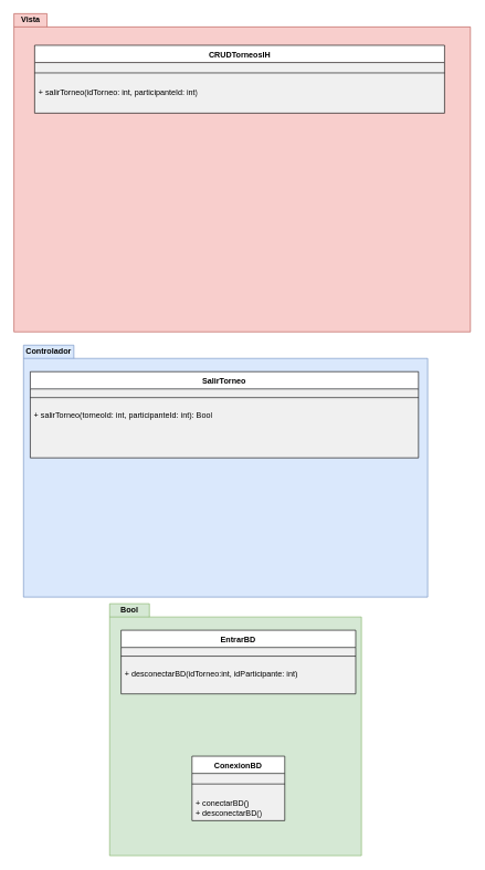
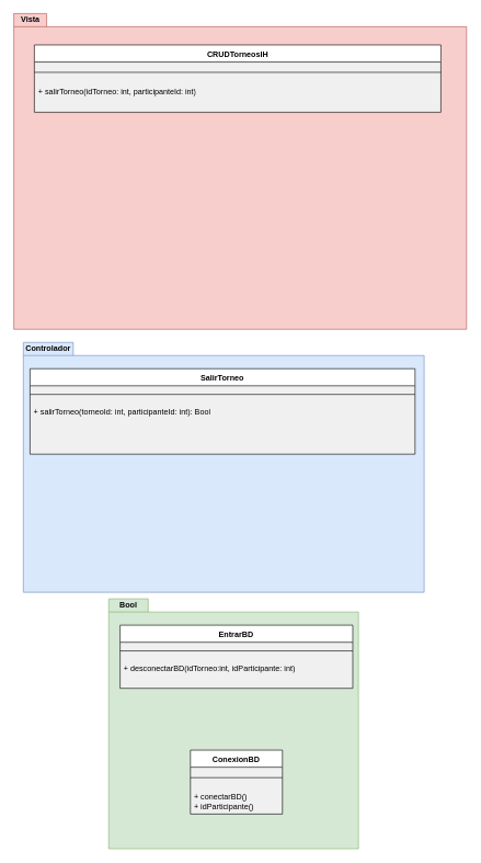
  <mxCell id="0" />
  <mxCell id="1" parent="0" />
  <mxCell id="2" value="Controlador" style="shape=folder;fontStyle=1;tabWidth=76;tabHeight=20;tabPosition=left;html=1;boundedLbl=1;labelInHeader=1;container=1;collapsible=0;whiteSpace=wrap;fillColor=#dae8fc;strokeColor=#6c8ebf;" vertex="1" parent="1"><mxGeometry x="35" y="520" width="610" height="380" as="geometry" /></mxCell>
  <mxCell id="3" value="" style="html=1;strokeColor=none;resizeWidth=1;resizeHeight=1;fillColor=none;part=1;connectable=0;allowArrows=0;deletable=0;whiteSpace=wrap;" vertex="1" parent="2"><mxGeometry width="610.0" height="266" relative="1" as="geometry"><mxPoint y="30" as="offset" /></mxGeometry></mxCell>
  <mxCell id="4" value="SalirTorneo" style="swimlane;fontStyle=1;align=center;verticalAlign=top;childLayout=stackLayout;horizontal=1;startSize=26;horizontalStack=0;resizeParent=1;resizeParentMax=0;resizeLast=0;collapsible=1;marginBottom=0;whiteSpace=wrap;html=1;swimlaneFillColor=#F0F0F0;gradientColor=none;" vertex="1" parent="2"><mxGeometry x="10.218" y="40" width="585.917" height="129.997" as="geometry" /></mxCell>
  <mxCell id="5" value="" style="line;strokeWidth=1;fillColor=none;align=left;verticalAlign=middle;spacingTop=-1;spacingLeft=3;spacingRight=3;rotatable=0;labelPosition=right;points=[];portConstraint=eastwest;strokeColor=inherit;" vertex="1" parent="4"><mxGeometry y="26" width="585.917" height="26.207" as="geometry" /></mxCell>
  <mxCell id="6" value="+ salirTorneo(torneoId: int, participanteId: int): Bool" style="text;strokeColor=none;fillColor=none;align=left;verticalAlign=top;spacingLeft=4;spacingRight=4;overflow=hidden;rotatable=0;points=[[0,0.5],[1,0.5]];portConstraint=eastwest;whiteSpace=wrap;html=1;" vertex="1" parent="4"><mxGeometry y="52.207" width="585.917" height="77.79" as="geometry" /></mxCell>
  <mxCell id="7" value="Bool" style="shape=folder;fontStyle=1;tabWidth=60;tabHeight=20;tabPosition=left;html=1;boundedLbl=1;labelInHeader=1;container=1;collapsible=0;whiteSpace=wrap;fillColor=#d5e8d4;strokeColor=#82b366;" vertex="1" parent="1"><mxGeometry x="165" y="910" width="380" height="380" as="geometry" /></mxCell>
  <mxCell id="8" value="" style="html=1;strokeColor=none;resizeWidth=1;resizeHeight=1;fillColor=none;part=1;connectable=0;allowArrows=0;deletable=0;whiteSpace=wrap;" vertex="1" parent="7"><mxGeometry width="300" height="229.31" relative="1" as="geometry"><mxPoint y="30" as="offset" /></mxGeometry></mxCell>
  <mxCell id="9" value="EntrarBD" style="swimlane;fontStyle=1;align=center;verticalAlign=top;childLayout=stackLayout;horizontal=1;startSize=26;horizontalStack=0;resizeParent=1;resizeParentMax=0;resizeLast=0;collapsible=1;marginBottom=0;whiteSpace=wrap;html=1;swimlaneFillColor=#F0F0F0;gradientColor=none;" vertex="1" parent="7"><mxGeometry x="17.27" y="40" width="354.09" height="95.997" as="geometry"><mxRectangle x="17.27" y="40" width="100" height="30" as="alternateBounds" /></mxGeometry></mxCell>
  <mxCell id="10" value="" style="line;strokeWidth=1;fillColor=none;align=left;verticalAlign=middle;spacingTop=-1;spacingLeft=3;spacingRight=3;rotatable=0;labelPosition=right;points=[];portConstraint=eastwest;strokeColor=inherit;" vertex="1" parent="9"><mxGeometry y="26" width="354.09" height="26.207" as="geometry" /></mxCell>
  <mxCell id="11" value="+ desconectarBD(idTorneo:int, idParticipante: int)" style="text;strokeColor=none;fillColor=none;align=left;verticalAlign=top;spacingLeft=4;spacingRight=4;overflow=hidden;rotatable=0;points=[[0,0.5],[1,0.5]];portConstraint=eastwest;whiteSpace=wrap;html=1;" vertex="1" parent="9"><mxGeometry y="52.207" width="354.09" height="43.79" as="geometry" /></mxCell>
  <mxCell id="12" value="ConexionBD" style="swimlane;fontStyle=1;align=center;verticalAlign=top;childLayout=stackLayout;horizontal=1;startSize=26;horizontalStack=0;resizeParent=1;resizeParentMax=0;resizeLast=0;collapsible=1;marginBottom=0;whiteSpace=wrap;html=1;swimlaneFillColor=#F0F0F0;gradientColor=none;" vertex="1" parent="7"><mxGeometry x="124.31" y="230" width="140" height="97.212" as="geometry" /></mxCell>
  <mxCell id="13" value="" style="line;strokeWidth=1;fillColor=none;align=left;verticalAlign=middle;spacingTop=-1;spacingLeft=3;spacingRight=3;rotatable=0;labelPosition=right;points=[];portConstraint=eastwest;strokeColor=inherit;" vertex="1" parent="12"><mxGeometry y="26" width="140" height="31.724" as="geometry" /></mxCell>
- <mxCell id="14" value="+ conectarBD()&lt;br&gt;+ desconectarBD()" style="text;strokeColor=none;fillColor=none;align=left;verticalAlign=top;spacingLeft=4;spacingRight=4;overflow=hidden;rotatable=0;points=[[0,0.5],[1,0.5]];portConstraint=eastwest;whiteSpace=wrap;html=1;" vertex="1" parent="12"><mxGeometry y="57.724" width="140" height="39.487" as="geometry" /></mxCell>
+ <mxCell id="14" value="+ conectarBD()&lt;br&gt;+ idParticipante()" style="text;strokeColor=none;fillColor=none;align=left;verticalAlign=top;spacingLeft=4;spacingRight=4;overflow=hidden;rotatable=0;points=[[0,0.5],[1,0.5]];portConstraint=eastwest;whiteSpace=wrap;html=1;" vertex="1" parent="12"><mxGeometry y="57.724" width="140" height="39.487" as="geometry" /></mxCell>
  <mxCell id="15" value="Vista" style="shape=folder;fontStyle=1;tabWidth=50;tabHeight=20;tabPosition=left;html=1;boundedLbl=1;labelInHeader=1;container=1;collapsible=0;whiteSpace=wrap;fillColor=#f8cecc;strokeColor=#b85450;" vertex="1" parent="1"><mxGeometry x="20.5" y="20" width="689" height="480" as="geometry" /></mxCell>
  <mxCell id="16" value="" style="html=1;strokeColor=none;resizeWidth=1;resizeHeight=1;fillColor=none;part=1;connectable=0;allowArrows=0;deletable=0;whiteSpace=wrap;" vertex="1" parent="15"><mxGeometry width="689.0" height="317.337" relative="1" as="geometry"><mxPoint y="30" as="offset" /></mxGeometry></mxCell>
  <mxCell id="17" value="CRUDTorneosIH" style="swimlane;fontStyle=1;align=center;verticalAlign=top;childLayout=stackLayout;horizontal=1;startSize=26;horizontalStack=0;resizeParent=1;resizeParentMax=0;resizeLast=0;collapsible=1;marginBottom=0;whiteSpace=wrap;html=1;swimlaneFillColor=#F0F0F0;gradientColor=none;" vertex="1" parent="15"><mxGeometry x="31.33" y="47.72" width="618.67" height="102.348" as="geometry" /></mxCell>
  <mxCell id="18" value="" style="line;strokeWidth=1;fillColor=none;align=left;verticalAlign=middle;spacingTop=-1;spacingLeft=3;spacingRight=3;rotatable=0;labelPosition=right;points=[];portConstraint=eastwest;strokeColor=inherit;" vertex="1" parent="17"><mxGeometry y="26" width="618.67" height="31.265" as="geometry" /></mxCell>
  <mxCell id="19" value="+ salirTorneo(idTorneo: int, participanteId: int)" style="text;strokeColor=none;fillColor=none;align=left;verticalAlign=top;spacingLeft=4;spacingRight=4;overflow=hidden;rotatable=0;points=[[0,0.5],[1,0.5]];portConstraint=eastwest;whiteSpace=wrap;html=1;" vertex="1" parent="17"><mxGeometry y="57.265" width="618.67" height="45.083" as="geometry" /></mxCell>
